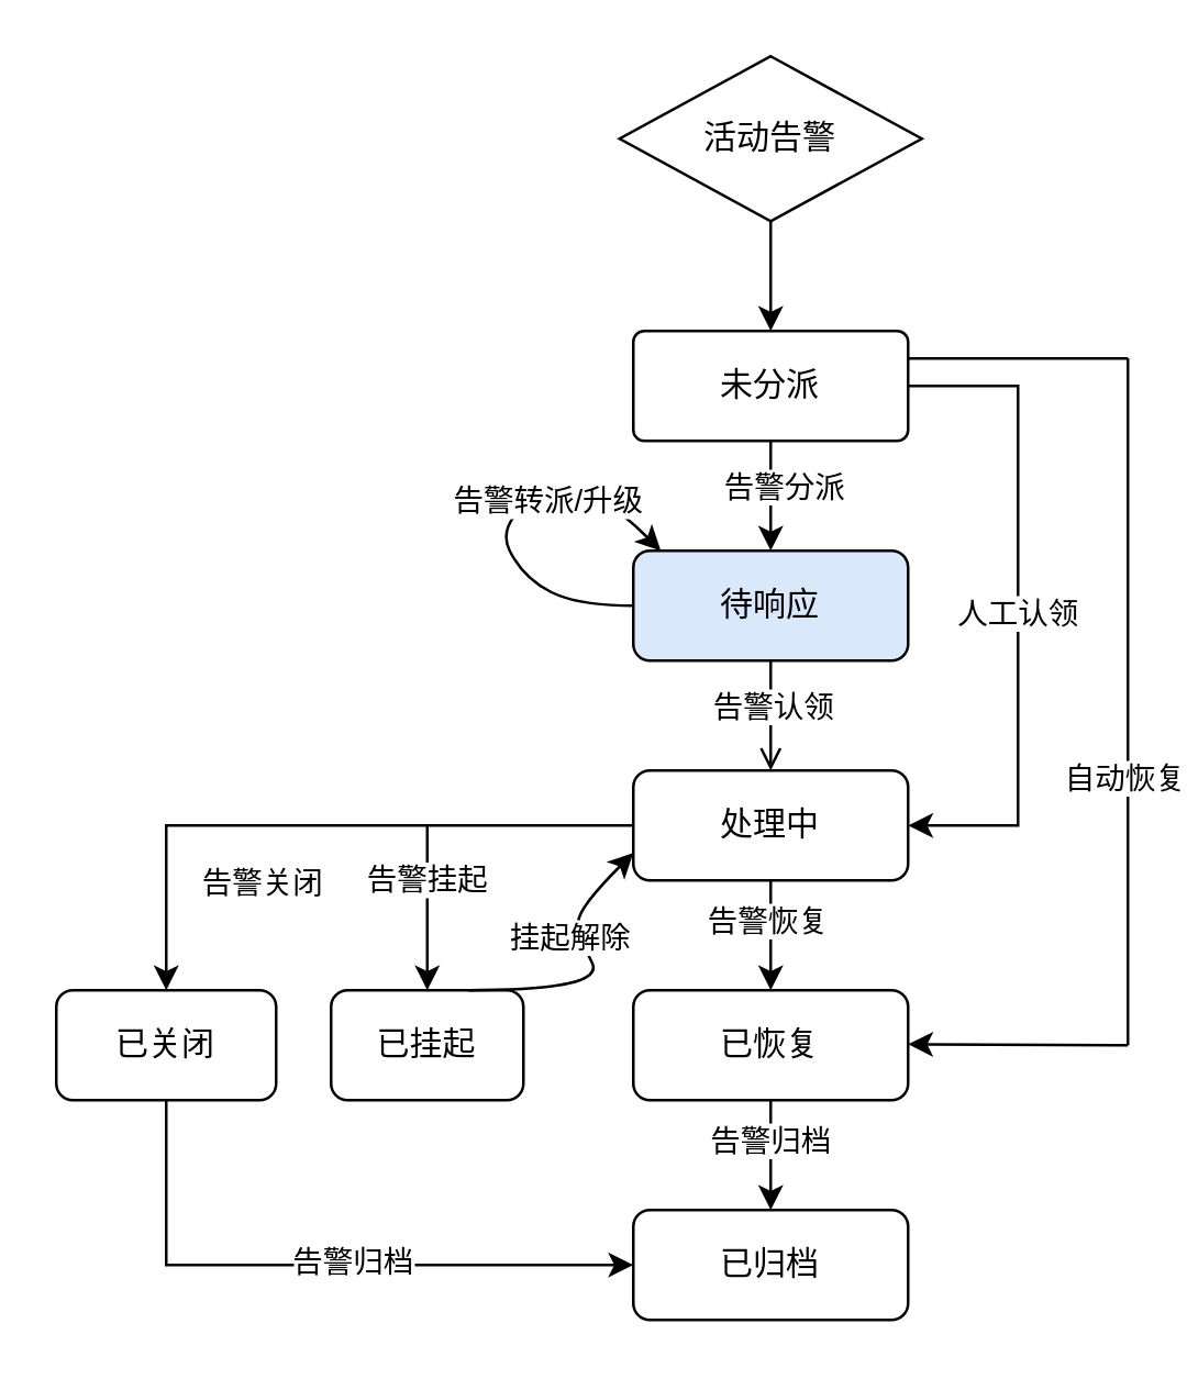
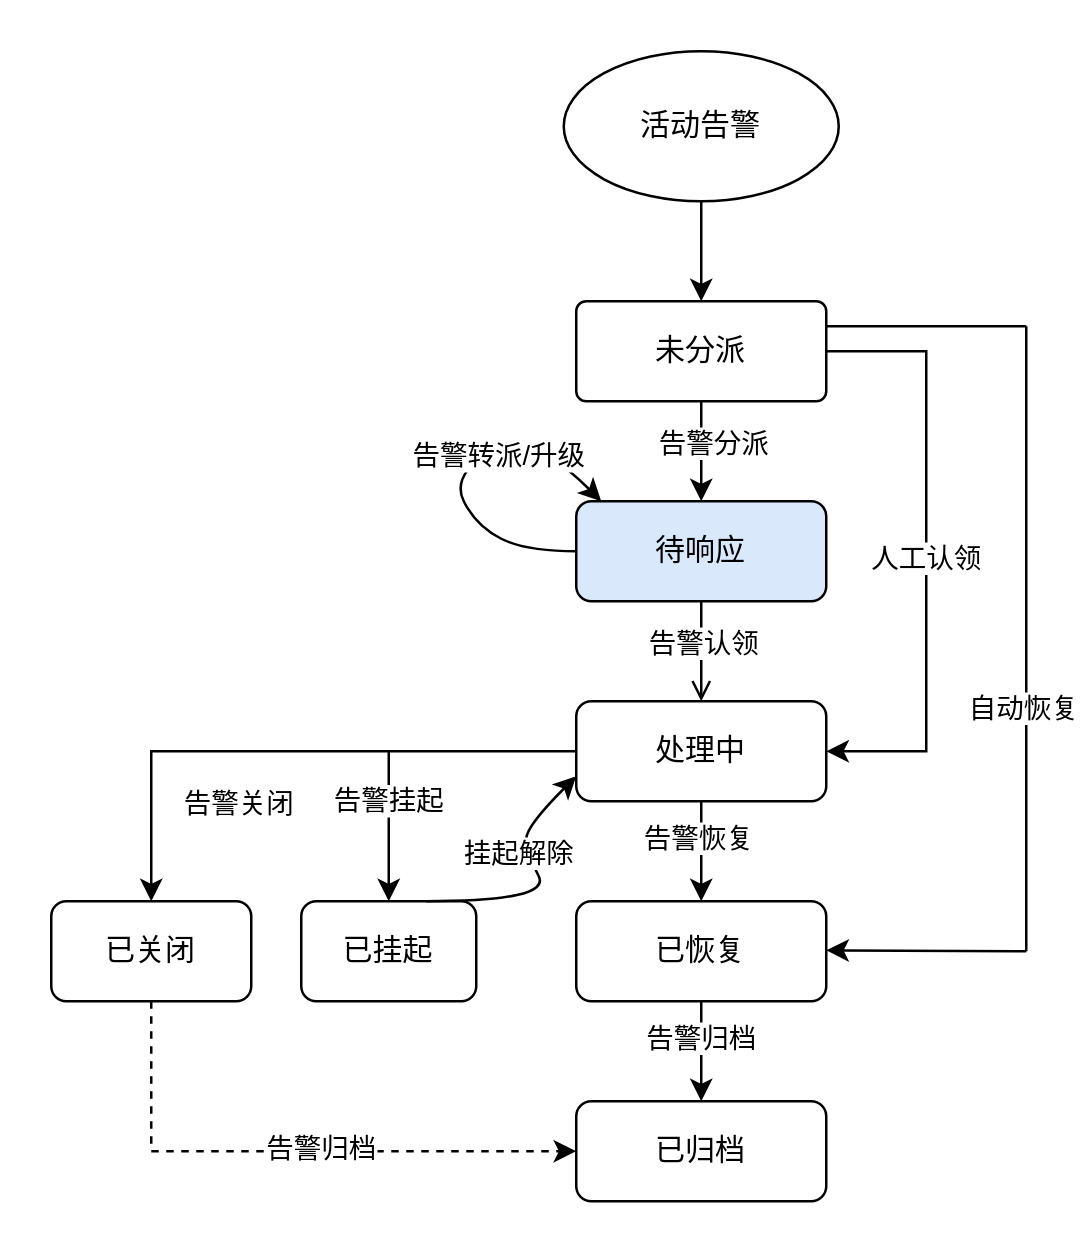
  <mxCell id="0" />
  <mxCell id="1" parent="0" />
  <mxCell id="2" value="" style="edgeStyle=orthogonalEdgeStyle;rounded=0;orthogonalLoop=1;jettySize=auto;html=1;" parent="1" source="3" target="8" edge="1"><mxGeometry relative="1" as="geometry" /></mxCell>
- <mxCell id="3" value="活动告警" style="rhombus;whiteSpace=wrap;html=1;" parent="1" vertex="1"><mxGeometry x="225" y="20" width="110" height="60" as="geometry" /></mxCell>
+ <mxCell id="3" value="活动告警" style="ellipse;whiteSpace=wrap;html=1;" parent="1" vertex="1"><mxGeometry x="225" y="20" width="110" height="60" as="geometry" /></mxCell>
  <mxCell id="4" value="" style="edgeStyle=orthogonalEdgeStyle;rounded=0;orthogonalLoop=1;jettySize=auto;html=1;" parent="1" source="8" target="11" edge="1"><mxGeometry relative="1" as="geometry" /></mxCell>
  <mxCell id="5" value="告警分派" style="edgeLabel;html=1;align=center;verticalAlign=middle;resizable=0;points=[];" parent="4" vertex="1" connectable="0"><mxGeometry x="-0.2" y="4" relative="1" as="geometry"><mxPoint as="offset" /></mxGeometry></mxCell>
  <mxCell id="6" style="edgeStyle=orthogonalEdgeStyle;rounded=0;orthogonalLoop=1;jettySize=auto;html=1;entryX=1;entryY=0.5;entryDx=0;entryDy=0;" parent="1" source="8" target="16" edge="1"><mxGeometry relative="1" as="geometry"><Array as="points"><mxPoint x="370" y="140" /><mxPoint x="370" y="300" /></Array></mxGeometry></mxCell>
  <mxCell id="7" value="人工认领" style="edgeLabel;html=1;align=center;verticalAlign=middle;resizable=0;points=[];" parent="6" vertex="1" connectable="0"><mxGeometry x="0.02" y="-1" relative="1" as="geometry"><mxPoint as="offset" /></mxGeometry></mxCell>
  <mxCell id="8" value="未分派" style="rounded=1;whiteSpace=wrap;html=1;arcSize=10;" parent="1" vertex="1"><mxGeometry x="230" y="120" width="100" height="40" as="geometry" /></mxCell>
  <mxCell id="9" value="" style="edgeStyle=orthogonalEdgeStyle;rounded=0;orthogonalLoop=1;jettySize=auto;html=1;endArrow=open;" parent="1" source="11" target="16" edge="1"><mxGeometry relative="1" as="geometry" /></mxCell>
  <mxCell id="10" value="告警认领" style="edgeLabel;html=1;align=center;verticalAlign=middle;resizable=0;points=[];" parent="9" vertex="1" connectable="0"><mxGeometry x="-0.2" relative="1" as="geometry"><mxPoint as="offset" /></mxGeometry></mxCell>
  <mxCell id="11" value="待响应" style="rounded=1;whiteSpace=wrap;html=1;fillColor=#dae8fc;" parent="1" vertex="1"><mxGeometry x="230" y="200" width="100" height="40" as="geometry" /></mxCell>
  <mxCell id="12" value="" style="edgeStyle=orthogonalEdgeStyle;rounded=0;orthogonalLoop=1;jettySize=auto;html=1;" parent="1" source="16" target="19" edge="1"><mxGeometry relative="1" as="geometry" /></mxCell>
  <mxCell id="13" value="告警恢复" style="edgeLabel;html=1;align=center;verticalAlign=middle;resizable=0;points=[];" parent="12" vertex="1" connectable="0"><mxGeometry x="-0.3" y="-2" relative="1" as="geometry"><mxPoint as="offset" /></mxGeometry></mxCell>
  <mxCell id="14" style="edgeStyle=orthogonalEdgeStyle;rounded=0;orthogonalLoop=1;jettySize=auto;html=1;" parent="1" source="16" target="23" edge="1"><mxGeometry relative="1" as="geometry" /></mxCell>
  <mxCell id="15" value="告警关闭" style="edgeLabel;html=1;align=center;verticalAlign=middle;resizable=0;points=[];" parent="14" vertex="1" connectable="0"><mxGeometry x="-0.2" y="-2" relative="1" as="geometry"><mxPoint x="-44" y="22" as="offset" /></mxGeometry></mxCell>
  <mxCell id="16" value="处理中" style="rounded=1;whiteSpace=wrap;html=1;" parent="1" vertex="1"><mxGeometry x="230" y="280" width="100" height="40" as="geometry" /></mxCell>
  <mxCell id="17" value="" style="edgeStyle=orthogonalEdgeStyle;rounded=0;orthogonalLoop=1;jettySize=auto;html=1;" parent="1" source="19" target="20" edge="1"><mxGeometry relative="1" as="geometry" /></mxCell>
  <mxCell id="18" value="告警归档" style="edgeLabel;html=1;align=center;verticalAlign=middle;resizable=0;points=[];" parent="17" vertex="1" connectable="0"><mxGeometry x="-0.3" y="-1" relative="1" as="geometry"><mxPoint as="offset" /></mxGeometry></mxCell>
  <mxCell id="19" value="已恢复" style="rounded=1;whiteSpace=wrap;html=1;" parent="1" vertex="1"><mxGeometry x="230" y="360" width="100" height="40" as="geometry" /></mxCell>
  <mxCell id="20" value="已归档" style="rounded=1;whiteSpace=wrap;html=1;" parent="1" vertex="1"><mxGeometry x="230" y="440" width="100" height="40" as="geometry" /></mxCell>
- <mxCell id="21" style="edgeStyle=orthogonalEdgeStyle;rounded=0;orthogonalLoop=1;jettySize=auto;html=1;entryX=0;entryY=0.5;entryDx=0;entryDy=0;" parent="1" source="23" target="20" edge="1"><mxGeometry relative="1" as="geometry"><Array as="points"><mxPoint x="60" y="460" /></Array></mxGeometry></mxCell>
+ <mxCell id="21" style="edgeStyle=orthogonalEdgeStyle;rounded=0;orthogonalLoop=1;jettySize=auto;html=1;entryX=0;entryY=0.5;entryDx=0;entryDy=0;dashed=1;" parent="1" source="23" target="20" edge="1"><mxGeometry relative="1" as="geometry"><Array as="points"><mxPoint x="60" y="460" /></Array></mxGeometry></mxCell>
  <mxCell id="22" value="告警归档" style="edgeLabel;html=1;align=center;verticalAlign=middle;resizable=0;points=[];" parent="21" vertex="1" connectable="0"><mxGeometry x="0.106" y="2" relative="1" as="geometry"><mxPoint as="offset" /></mxGeometry></mxCell>
  <mxCell id="23" value="已关闭" style="rounded=1;whiteSpace=wrap;html=1;" parent="1" vertex="1"><mxGeometry x="20" y="360" width="80" height="40" as="geometry" /></mxCell>
  <mxCell id="24" value="" style="curved=1;endArrow=classic;html=1;rounded=0;exitX=0;exitY=0.75;exitDx=0;exitDy=0;entryX=0.1;entryY=0;entryDx=0;entryDy=0;entryPerimeter=0;" parent="1" target="11" edge="1"><mxGeometry width="50" height="50" relative="1" as="geometry"><mxPoint x="230" y="220" as="sourcePoint" /><mxPoint x="230" y="190" as="targetPoint" /><Array as="points"><mxPoint x="210" y="220" /><mxPoint x="190" y="210" /><mxPoint x="180" y="190" /><mxPoint x="210" y="170" /></Array></mxGeometry></mxCell>
  <mxCell id="25" value="告警转派/升级" style="edgeLabel;html=1;align=center;verticalAlign=middle;resizable=0;points=[];" parent="24" vertex="1" connectable="0"><mxGeometry x="0.181" y="-3" relative="1" as="geometry"><mxPoint as="offset" /></mxGeometry></mxCell>
  <mxCell id="26" value="" style="endArrow=none;html=1;rounded=0;" parent="1" edge="1"><mxGeometry width="50" height="50" relative="1" as="geometry"><mxPoint x="330" y="130" as="sourcePoint" /><mxPoint x="410" y="130" as="targetPoint" /></mxGeometry></mxCell>
  <mxCell id="27" value="" style="endArrow=none;html=1;rounded=0;" parent="1" edge="1"><mxGeometry width="50" height="50" relative="1" as="geometry"><mxPoint x="410" y="380" as="sourcePoint" /><mxPoint x="410" y="130" as="targetPoint" /></mxGeometry></mxCell>
  <mxCell id="28" value="自动恢复" style="edgeLabel;html=1;align=center;verticalAlign=middle;resizable=0;points=[];" parent="27" vertex="1" connectable="0"><mxGeometry x="-0.22" y="2" relative="1" as="geometry"><mxPoint as="offset" /></mxGeometry></mxCell>
  <mxCell id="29" value="" style="endArrow=classic;html=1;rounded=0;" parent="1" edge="1"><mxGeometry width="50" height="50" relative="1" as="geometry"><mxPoint x="410" y="380" as="sourcePoint" /><mxPoint x="330" y="379.63" as="targetPoint" /></mxGeometry></mxCell>
  <mxCell id="30" value="已挂起" style="rounded=1;whiteSpace=wrap;html=1;" vertex="1" parent="1"><mxGeometry x="120" y="360" width="70" height="40" as="geometry" /></mxCell>
  <mxCell id="31" value="" style="endArrow=classic;html=1;rounded=0;entryX=0.5;entryY=0;entryDx=0;entryDy=0;" edge="1" parent="1" target="30"><mxGeometry width="50" height="50" relative="1" as="geometry"><mxPoint x="155" y="300" as="sourcePoint" /><mxPoint x="184.77" y="340" as="targetPoint" /></mxGeometry></mxCell>
  <mxCell id="32" value="告警挂起" style="edgeLabel;html=1;align=center;verticalAlign=middle;resizable=0;points=[];" vertex="1" connectable="0" parent="31"><mxGeometry x="-0.358" y="-1" relative="1" as="geometry"><mxPoint as="offset" /></mxGeometry></mxCell>
  <mxCell id="33" value="" style="curved=1;endArrow=classic;html=1;rounded=0;entryX=0;entryY=0.75;entryDx=0;entryDy=0;" edge="1" parent="1" target="16"><mxGeometry width="50" height="50" relative="1" as="geometry"><mxPoint x="170" y="360" as="sourcePoint" /><mxPoint x="220" y="310" as="targetPoint" /><Array as="points"><mxPoint x="220" y="360" /><mxPoint x="210" y="340" /><mxPoint x="210" y="330" /></Array></mxGeometry></mxCell>
  <mxCell id="34" value="挂起解除" style="edgeLabel;html=1;align=center;verticalAlign=middle;resizable=0;points=[];" vertex="1" connectable="0" parent="33"><mxGeometry x="-0.344" y="5" relative="1" as="geometry"><mxPoint y="-15" as="offset" /></mxGeometry></mxCell>
